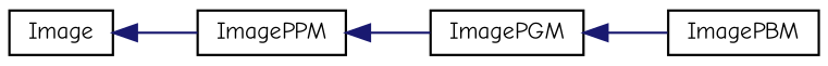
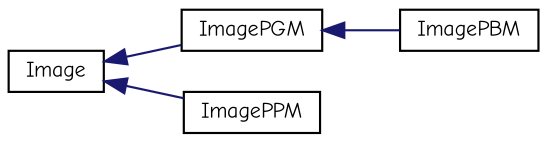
  digraph {
    fontname="Comic Neue"
    rankdir=LR
    node [color=black fillcolor=white fontname="Comic Neue" fontsize=10 shape=record style=filled]
    edge [color=midnightblue dir=back fontname="Comic Neue" fontsize=10 labelfontname=Helvetica labelfontsize=10 style=solid]
    n1 [height=0.2 label=Image width=0.4]
    n2 [height=0.2 label=ImagePGM width=0.4]
    n3 [height=0.2 label=ImagePPM width=0.4]
    n4 [height=0.2 label=ImagePBM width=0.4]
-   n3 -> n2
+   n1 -> n2
    n1 -> n3
    n2 -> n4
  }
